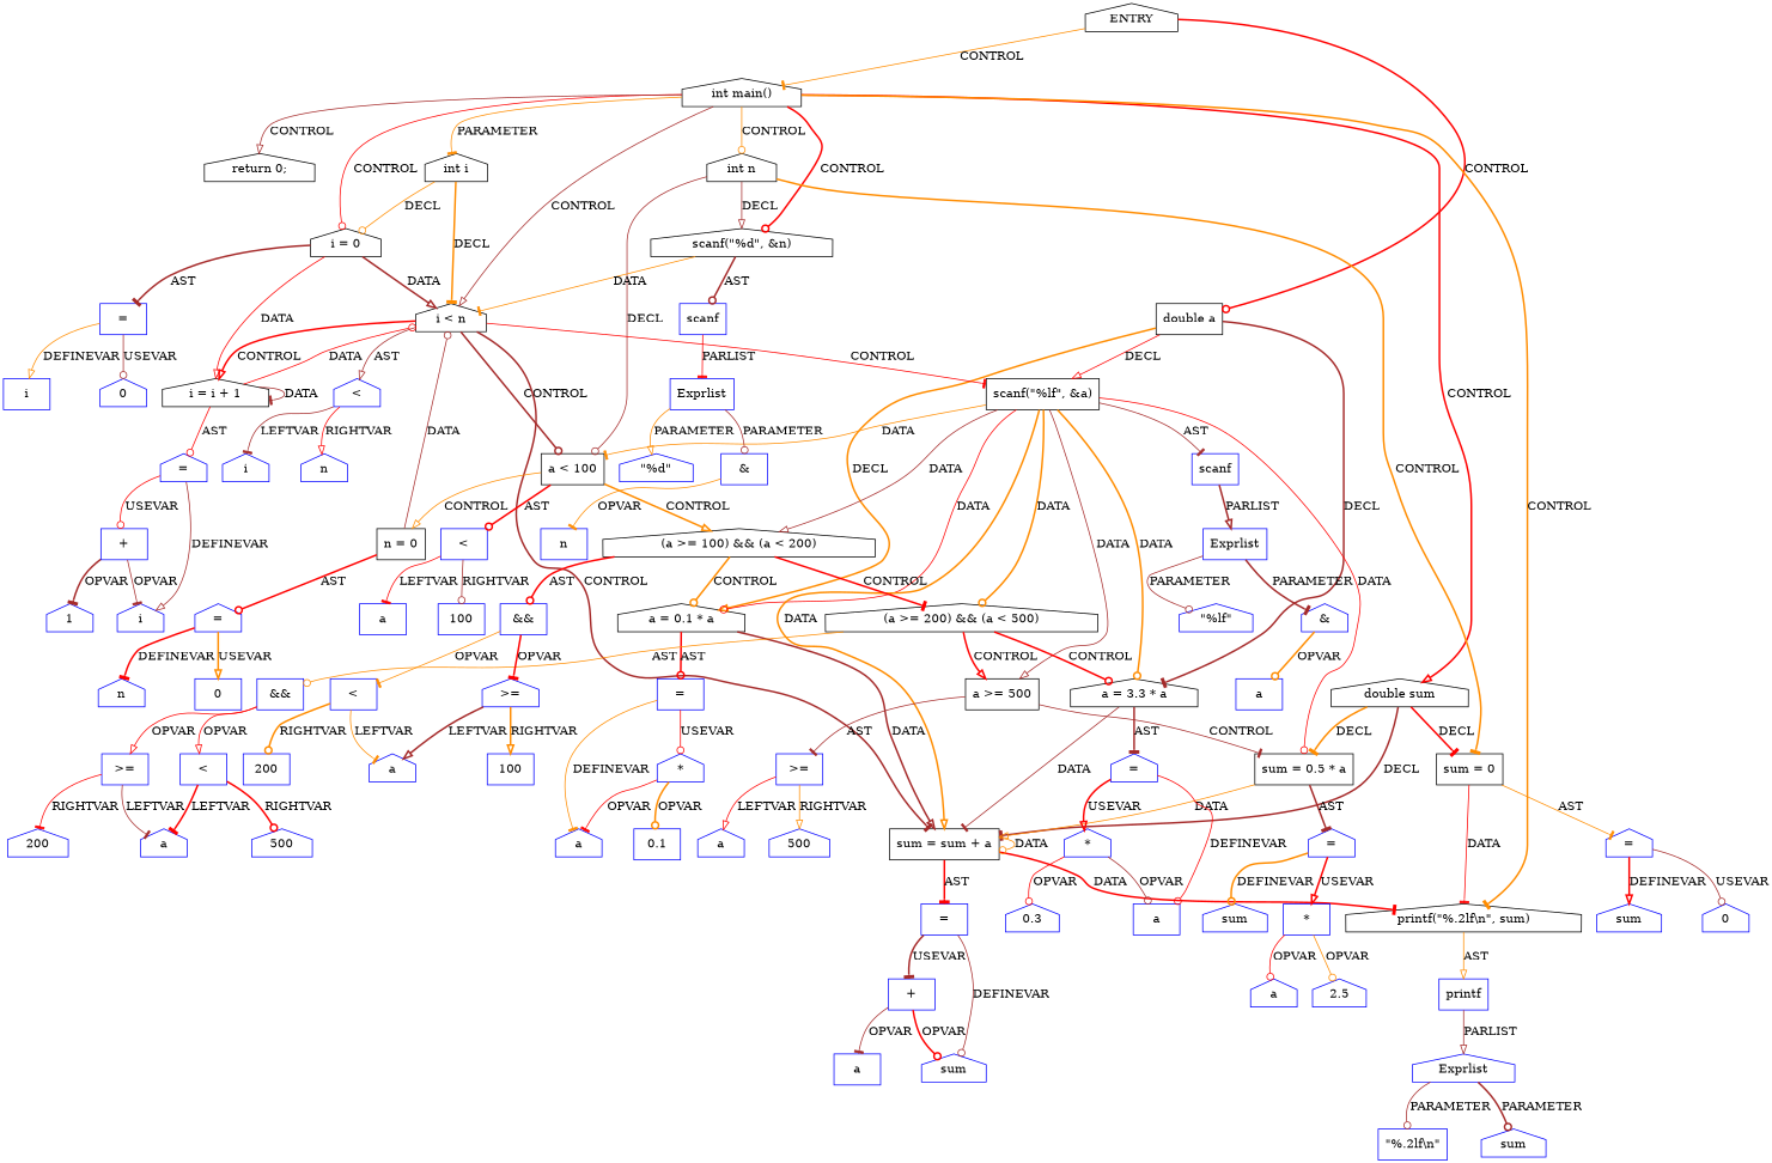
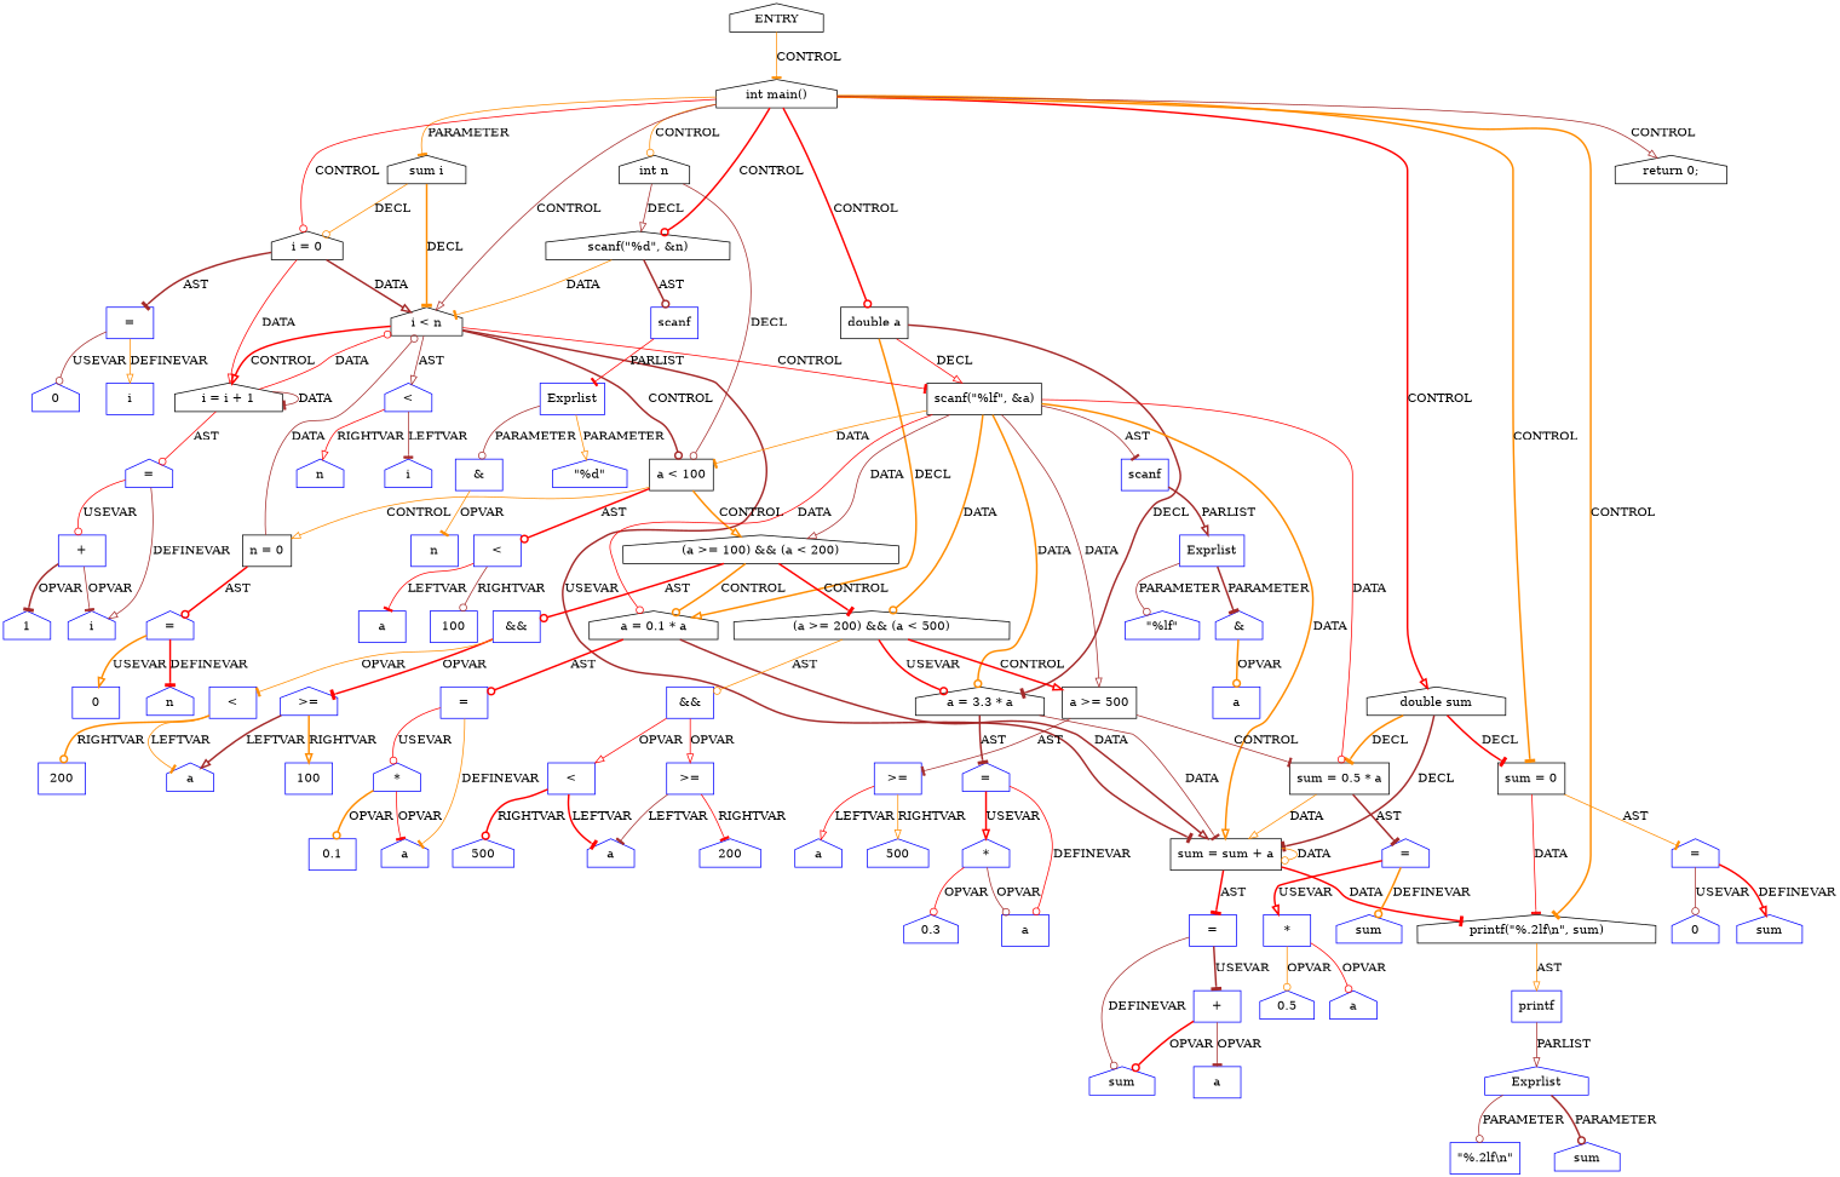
  digraph {
    node [coord=10 shape=house type=VAR color=blue]
    edge [arrowhead=tee color=red style=solid]
    n1 [coord=-1 label=ENTRY type=ENTRY color=""]
    n2 [coord=3 label="int main()" type=CONTROL color=""]
-   n3 [coord=4 label="int i" type=DECL varname=i vartype=int color=""]
+   n3 [coord=4 label="sum i" type=DECL varname=i vartype=int color=""]
    n4 [coord=5 label="int n" type=DECL varname=n vartype=int color=""]
    n5 [coord=6 label="double a" shape=box type=DECL varname=a vartype=double color=""]
    n6 [coord=7 label="double sum" type=DECL varname=sum vartype=double color=""]
    n7 [coord=8 label="sum = 0" shape=box type=ASSIGN color=""]
    n8 [coord=9 label="scanf(\"%d\", &n)" type=CALL color=""]
    n9 [label="i = 0" type=ASSIGN color=""]
    n10 [label="i < n" type=CONTROL color=""]
    n11 [coord=23 label="printf(\"%.2lf\\n\", sum)" type=CALL color=""]
    n12 [coord=24 label="return 0;" type=CONTROL color=""]
    n13 [coord=12 label="a < 100" shape=box type=CONTROL color=""]
    n14 [coord=11 label="scanf(\"%lf\", &a)" shape=box type=CALL color=""]
    n15 [coord=15 label="a = 0.1 * a" type=ASSIGN color=""]
    n16 [coord=17 label="a = 3.3 * a" type=ASSIGN color=""]
    n17 [coord=19 label="sum = 0.5 * a" shape=box type=ASSIGN color=""]
    n18 [coord=21 label="sum = sum + a" shape=box type=ASSIGN color=""]
    n19 [coord=8 label="=" type=ASSIGNOP]
    n20 [coord=9 label=scanf shape=box type=FUNCNAME]
    n21 [label="i = i + 1" type=ASSIGN color=""]
    n22 [label="=" shape=box type=ASSIGNOP]
    n23 [label="<" type=OP]
    n24 [coord=23 label=printf shape=box type=FUNCNAME]
    n25 [label="=" type=ASSIGNOP]
    n26 [coord=13 label="n = 0" shape=box type=ASSIGN color=""]
    n27 [coord=13 label="=" type=ASSIGNOP]
    n28 [coord=11 label=scanf shape=box type=FUNCNAME]
    n29 [coord=14 label="(a >= 100) && (a < 200)" type=CONTROL color=""]
    n30 [coord=16 label="(a >= 200) && (a < 500)" type=CONTROL color=""]
    n31 [coord=18 label="a >= 500" shape=box type=CONTROL color=""]
    n32 [coord=15 label="=" shape=box type=ASSIGNOP]
    n33 [coord=17 label="=" type=ASSIGNOP]
    n34 [coord=19 label="=" type=ASSIGNOP]
    n35 [coord=21 label="=" shape=box type=ASSIGNOP]
    n36 [coord=8 label=sum]
    n37 [coord=8 label=0 type=CONST]
    n38 [coord=9 label=Exprlist shape=box type=EXPRS]
    n39 [coord=9 label="\"%d\"" type=CONST]
    n40 [coord=9 label="&" shape=box type=OP]
    n41 [coord=9 label=n shape=box]
    n42 [label=i shape=box]
    n43 [label=0 type=CONST]
    n44 [coord=12 label="<" shape=box type=OP]
    n45 [label=i]
    n46 [label=n]
    n47 [coord=11 label=Exprlist shape=box type=EXPRS]
    n48 [coord=14 label="&&" shape=box type=OP]
    n49 [coord=16 label="&&" shape=box type=OP]
    n50 [coord=18 label=">=" shape=box type=OP]
    n51 [coord=11 label="\"%lf\"" type=CONST]
    n52 [coord=11 label="&" type=OP]
    n53 [coord=11 label=a shape=box]
    n54 [coord=12 label=a shape=box]
    n55 [coord=12 label=100 shape=box type=CONST]
    n56 [coord=13 label=n]
    n57 [coord=13 label=0 shape=box type=CONST]
    n58 [coord=14 label=">=" type=OP]
    n59 [coord=14 label="<" shape=box type=OP]
    n60 [coord=15 label=a]
    n61 [coord=15 label="*" type=OP]
    n62 [coord=15 label=0.1 shape=box type=CONST]
    n63 [coord=16 label=">=" shape=box type=OP]
    n64 [coord=16 label="<" shape=box type=OP]
    n65 [coord=17 label=a shape=box]
    n66 [coord=17 label="*" type=OP]
    n67 [coord=17 label=0.3 type=CONST]
    n68 [coord=18 label=a]
    n69 [coord=18 label=500 type=CONST]
    n70 [coord=19 label=sum]
    n71 [coord=19 label="*" shape=box type=OP]
-   n72 [coord=19 label=2.5 type=CONST]
+   n72 [coord=19 label=0.5 type=CONST]
    n73 [coord=19 label=a]
    n74 [coord=16 label=a]
    n75 [coord=16 label=200 type=CONST]
    n76 [coord=16 label=500 type=CONST]
    n77 [coord=14 label=a]
    n78 [coord=14 label=100 shape=box type=CONST]
    n79 [coord=14 label=200 shape=box type=CONST]
    n80 [coord=21 label=sum]
    n81 [coord=21 label="+" shape=box type=OP]
    n82 [coord=21 label=a shape=box]
    n83 [label=i]
    n84 [label="+" shape=box type=OP]
    n85 [label=1 type=CONST]
    n86 [coord=23 label=Exprlist type=EXPRS]
    n87 [coord=23 label="\"%.2lf\\n\"" shape=box type=CONST]
    n88 [coord=23 label=sum]
    n1 -> n2 [color=darkorange label=CONTROL]
    n2 -> n3 [color=darkorange label=PARAMETER]
    n2 -> n4 [arrowhead=odot color=darkorange label=CONTROL]
-   n1 -> n5 [arrowhead=odot label=CONTROL style=bold]
+   n2 -> n5 [arrowhead=odot label=CONTROL style=bold]
    n2 -> n6 [arrowhead=onormal label=CONTROL style=bold]
-   n4 -> n7 [color=darkorange label=CONTROL style=bold]
+   n2 -> n7 [color=darkorange label=CONTROL style=bold]
    n2 -> n8 [arrowhead=odot label=CONTROL style=bold]
    n2 -> n9 [arrowhead=odot label=CONTROL]
    n2 -> n10 [arrowhead=onormal color=brown label=CONTROL]
    n2 -> n11 [color=darkorange label=CONTROL style=bold]
    n2 -> n12 [arrowhead=onormal color=brown label=CONTROL]
    n3 -> n9 [arrowhead=odot color=darkorange label=DECL]
    n3 -> n10 [color=darkorange label=DECL style=bold]
    n4 -> n8 [arrowhead=onormal color=brown label=DECL]
    n4 -> n13 [arrowhead=odot color=brown label=DECL]
    n5 -> n14 [arrowhead=onormal label=DECL]
    n5 -> n15 [arrowhead=onormal color=darkorange label=DECL style=bold]
    n5 -> n16 [color=brown label=DECL style=bold]
    n6 -> n7 [label=DECL style=bold]
    n6 -> n17 [color=darkorange label=DECL style=bold]
    n6 -> n18 [color=brown label=DECL style=bold]
    n7 -> n11 [label=DATA]
    n7 -> n19 [color=darkorange label=AST]
    n8 -> n10 [color=darkorange label=DATA]
    n8 -> n20 [arrowhead=odot color=brown label=AST style=bold]
    n9 -> n10 [arrowhead=onormal color=brown label=DATA style=bold]
    n9 -> n21 [arrowhead=onormal label=DATA]
    n9 -> n22 [color=brown label=AST style=bold]
    n10 -> n13 [arrowhead=odot color=brown label=CONTROL style=bold]
    n10 -> n14 [label=CONTROL]
-   n10 -> n18 [color=brown label=CONTROL style=bold]
+   n10 -> n18 [color=brown label=USEVAR style=bold]
    n10 -> n21 [arrowhead=onormal label=CONTROL style=bold]
    n10 -> n23 [arrowhead=onormal color=brown label=AST]
    n11 -> n24 [arrowhead=onormal color=darkorange label=AST]
    n13 -> n26 [arrowhead=onormal color=darkorange label=CONTROL]
    n13 -> n29 [arrowhead=onormal color=darkorange label=CONTROL style=bold]
    n13 -> n44 [arrowhead=odot label=AST style=bold]
    n14 -> n13 [color=darkorange label=DATA]
    n14 -> n15 [arrowhead=odot label=DATA]
    n14 -> n16 [arrowhead=odot color=darkorange label=DATA style=bold]
    n14 -> n17 [arrowhead=odot label=DATA]
    n14 -> n18 [arrowhead=onormal color=darkorange label=DATA style=bold]
    n14 -> n28 [color=brown label=AST]
    n14 -> n29 [arrowhead=onormal color=brown label=DATA]
    n14 -> n30 [arrowhead=odot color=darkorange label=DATA style=bold]
    n14 -> n31 [arrowhead=onormal color=brown label=DATA]
    n15 -> n18 [arrowhead=onormal color=brown label=DATA style=bold]
    n15 -> n32 [arrowhead=odot label=AST style=bold]
    n16 -> n18 [color=brown label=DATA]
    n16 -> n33 [color=brown label=AST style=bold]
    n17 -> n18 [arrowhead=onormal color=darkorange label=DATA]
    n17 -> n34 [color=brown label=AST style=bold]
    n18 -> n11 [label=DATA style=bold]
    n18 -> n18 [arrowhead=odot color=darkorange label=DATA]
    n18 -> n35 [label=AST style=bold]
    n19 -> n36 [arrowhead=onormal label=DEFINEVAR style=bold]
    n19 -> n37 [arrowhead=odot color=brown label=USEVAR]
    n20 -> n38 [label=PARLIST]
    n21 -> n10 [arrowhead=odot label=DATA]
    n21 -> n21 [color=brown label=DATA]
    n21 -> n25 [arrowhead=odot label=AST]
    n22 -> n42 [arrowhead=onormal color=darkorange label=DEFINEVAR]
    n22 -> n43 [arrowhead=odot color=brown label=USEVAR]
    n23 -> n45 [color=brown label=LEFTVAR]
    n23 -> n46 [arrowhead=onormal label=RIGHTVAR]
    n24 -> n86 [arrowhead=onormal color=brown label=PARLIST]
    n25 -> n83 [arrowhead=onormal color=brown label=DEFINEVAR]
    n25 -> n84 [arrowhead=odot label=USEVAR]
    n26 -> n10 [arrowhead=odot color=brown label=DATA]
    n26 -> n27 [arrowhead=odot label=AST style=bold]
    n27 -> n56 [label=DEFINEVAR style=bold]
    n27 -> n57 [arrowhead=onormal color=darkorange label=USEVAR style=bold]
    n28 -> n47 [arrowhead=onormal color=brown label=PARLIST style=bold]
    n29 -> n15 [arrowhead=odot color=darkorange label=CONTROL style=bold]
    n29 -> n30 [label=CONTROL style=bold]
    n29 -> n48 [arrowhead=odot label=AST style=bold]
-   n30 -> n16 [arrowhead=odot label=CONTROL style=bold]
+   n30 -> n16 [arrowhead=odot label=USEVAR style=bold]
    n30 -> n31 [arrowhead=onormal label=CONTROL style=bold]
    n30 -> n49 [arrowhead=odot color=darkorange label=AST]
    n31 -> n17 [color=brown label=CONTROL]
    n31 -> n50 [color=brown label=AST]
    n32 -> n60 [color=darkorange label=DEFINEVAR]
    n32 -> n61 [arrowhead=odot label=USEVAR]
    n33 -> n65 [arrowhead=odot label=DEFINEVAR]
    n33 -> n66 [arrowhead=onormal label=USEVAR style=bold]
    n34 -> n70 [arrowhead=odot color=darkorange label=DEFINEVAR style=bold]
    n34 -> n71 [arrowhead=onormal label=USEVAR style=bold]
    n35 -> n80 [arrowhead=odot color=brown label=DEFINEVAR]
    n35 -> n81 [color=brown label=USEVAR style=bold]
    n38 -> n39 [arrowhead=onormal color=darkorange label=PARAMETER]
    n38 -> n40 [arrowhead=odot color=brown label=PARAMETER]
    n40 -> n41 [color=darkorange label=OPVAR]
    n44 -> n54 [label=LEFTVAR]
    n44 -> n55 [arrowhead=odot color=brown label=RIGHTVAR]
    n47 -> n51 [arrowhead=odot color=brown label=PARAMETER]
    n47 -> n52 [color=brown label=PARAMETER style=bold]
    n48 -> n58 [label=OPVAR style=bold]
    n48 -> n59 [color=darkorange label=OPVAR]
    n49 -> n63 [arrowhead=onormal label=OPVAR]
    n49 -> n64 [arrowhead=onormal label=OPVAR]
    n50 -> n68 [arrowhead=onormal label=LEFTVAR]
    n50 -> n69 [arrowhead=onormal color=darkorange label=RIGHTVAR]
    n52 -> n53 [arrowhead=odot color=darkorange label=OPVAR style=bold]
    n58 -> n77 [arrowhead=onormal color=brown label=LEFTVAR style=bold]
    n58 -> n78 [arrowhead=onormal color=darkorange label=RIGHTVAR style=bold]
    n59 -> n77 [color=darkorange label=LEFTVAR]
    n59 -> n79 [arrowhead=odot color=darkorange label=RIGHTVAR style=bold]
    n61 -> n60 [label=OPVAR]
    n61 -> n62 [arrowhead=odot color=darkorange label=OPVAR style=bold]
    n63 -> n74 [color=brown label=LEFTVAR]
    n63 -> n75 [label=RIGHTVAR]
    n64 -> n74 [label=LEFTVAR style=bold]
    n64 -> n76 [arrowhead=odot label=RIGHTVAR style=bold]
    n66 -> n65 [arrowhead=odot color=brown label=OPVAR]
    n66 -> n67 [arrowhead=odot label=OPVAR]
    n71 -> n72 [arrowhead=odot color=darkorange label=OPVAR]
    n71 -> n73 [arrowhead=odot label=OPVAR]
    n81 -> n80 [arrowhead=odot label=OPVAR style=bold]
    n81 -> n82 [color=brown label=OPVAR]
    n84 -> n83 [color=brown label=OPVAR]
    n84 -> n85 [color=brown label=OPVAR style=bold]
    n86 -> n87 [arrowhead=odot color=brown label=PARAMETER]
    n86 -> n88 [arrowhead=odot color=brown label=PARAMETER style=bold]
  }
